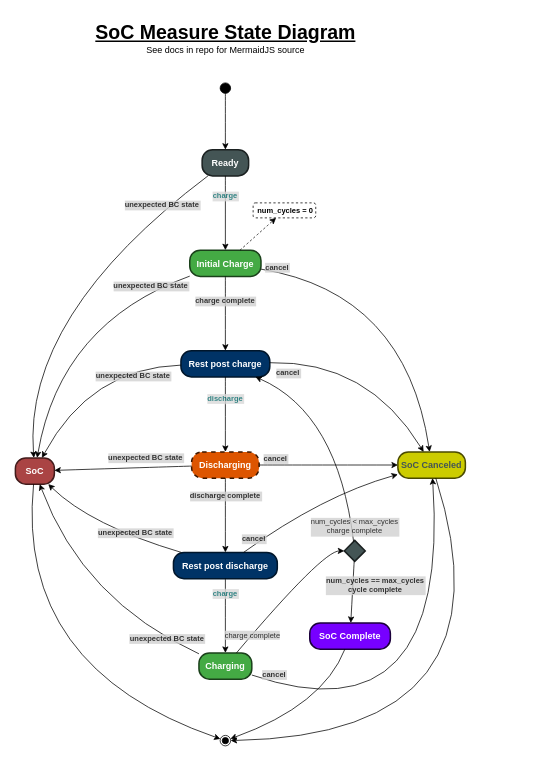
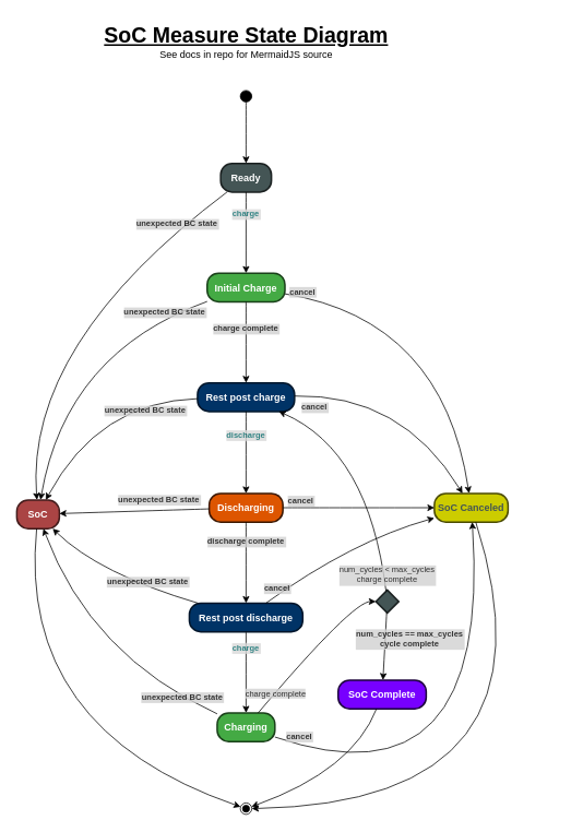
  <mxCell id="0" />
  <mxCell id="1" parent="0" />
  <mxCell id="2" value="&lt;div&gt;&lt;b&gt;&lt;font style=&quot;font-size: 26px;&quot;&gt;&lt;u&gt;SoC Measure State Diagram&lt;/u&gt;&lt;/font&gt;&lt;/b&gt;&lt;/div&gt;&lt;div&gt;See docs in repo for MermaidJS source&lt;br&gt;&lt;/div&gt;" style="text;html=1;align=center;verticalAlign=middle;whiteSpace=wrap;rounded=0;fontStyle=0" parent="1" vertex="1"><mxGeometry x="102.5" y="20" width="395" height="60" as="geometry" /></mxCell>
  <mxCell id="3" value="Ready" style="rounded=1;arcSize=40;strokeWidth=2;fontColor=#FFFFFF;fillColor=#445555;strokeColor=#1B2121;fontStyle=1" parent="1" vertex="1"><mxGeometry x="269" y="199" width="62" height="35" as="geometry" /></mxCell>
  <mxCell id="4" value="Initial Charge" style="rounded=1;arcSize=40;strokeWidth=2;fillColor=#44AA44;strokeColor=#1A401A;fontStyle=1;fontColor=#FFFFFF;" parent="1" vertex="1"><mxGeometry x="252.5" y="333" width="95" height="35" as="geometry" /></mxCell>
- <mxCell id="5" value="num_cycles = 0" style="align=left;spacingLeft=4;rounded=1;dashed=1;fontStyle=1;fontSize=10;" parent="1" vertex="1"><mxGeometry x="337" y="270" width="83.5" height="20" as="geometry" /></mxCell>
  <mxCell id="6" value="Charging" style="rounded=1;arcSize=40;strokeWidth=2;fillColor=#44AA44;strokeColor=#1A401A;fontStyle=1;fontColor=#FFFFFF;" parent="1" vertex="1"><mxGeometry x="264.75" y="870" width="70.5" height="35" as="geometry" /></mxCell>
  <mxCell id="7" value="Rest post charge" style="rounded=1;arcSize=40;strokeWidth=2;fillColor=#003366;strokeColor=#00162B;fontStyle=1;fontColor=#FFFFFF;" parent="1" vertex="1"><mxGeometry x="240.75" y="467" width="118.5" height="35" as="geometry" /></mxCell>
- <mxCell id="8" value="Discharging" style="rounded=1;arcSize=40;strokeWidth=2;fillColor=#DD5500;strokeColor=#3B1700;fontStyle=1;fontColor=#FFFFFF;dashed=1;" parent="1" vertex="1"><mxGeometry x="255" y="602" width="90" height="35" as="geometry" /></mxCell>
+ <mxCell id="8" value="Discharging" style="rounded=1;arcSize=40;strokeWidth=2;fillColor=#DD5500;strokeColor=#3B1700;fontStyle=1;fontColor=#FFFFFF;" parent="1" vertex="1"><mxGeometry x="255" y="602" width="90" height="35" as="geometry" /></mxCell>
  <mxCell id="9" value="Rest post discharge" style="rounded=1;arcSize=40;strokeWidth=2;fillColor=#003366;strokeColor=#00162B;fontStyle=1;fontColor=#FFFFFF;" parent="1" vertex="1"><mxGeometry x="230.75" y="736" width="138.5" height="35" as="geometry" /></mxCell>
  <mxCell id="10" value="SoC Complete" style="rounded=1;arcSize=40;strokeWidth=2;fontColor=#FFFFFF;fillColor=#7700FF;strokeColor=#1B003B;fontStyle=1" parent="1" vertex="1"><mxGeometry x="412.5" y="830" width="107.5" height="35" as="geometry" /></mxCell>
  <mxCell id="11" value="SoC Canceled" style="rounded=1;arcSize=40;strokeWidth=2;fillColor=#CCCC00;strokeColor=#4A4A00;fontStyle=1;fontColor=#445555;" parent="1" vertex="1"><mxGeometry x="530" y="602" width="90" height="35" as="geometry" /></mxCell>
  <mxCell id="12" value="SoC" style="rounded=1;arcSize=40;strokeWidth=2;fillColor=#AA4444;gradientColor=none;strokeColor=#421B1B;fontStyle=1;fontColor=#FFFFFF;" parent="1" vertex="1"><mxGeometry x="20" y="610" width="52" height="35" as="geometry" /></mxCell>
  <mxCell id="13" value="" style="ellipse;fillColor=strokeColor;" parent="1" vertex="1"><mxGeometry x="293" y="110" width="14" height="14" as="geometry" /></mxCell>
  <mxCell id="14" value="" style="ellipse;shape=endState;fillColor=strokeColor;" parent="1" vertex="1"><mxGeometry x="293" y="980" width="14" height="14" as="geometry" /></mxCell>
  <mxCell id="15" value="" style="rhombus;strokeWidth=2;whiteSpace=wrap;fillColor=#445555;strokeColor=#1B2121;" parent="1" vertex="1"><mxGeometry x="458.5" y="720" width="28" height="28" as="geometry" /></mxCell>
- <mxCell id="16" value="" style="curved=1;dashed=1;startArrow=none;;rounded=0;" parent="1" source="4" target="5" edge="1"><mxGeometry relative="1" as="geometry"><Array as="points" /></mxGeometry></mxCell>
  <mxCell id="17" value="" style="curved=1;startArrow=none;;rounded=0;" parent="1" source="13" target="3" edge="1"><mxGeometry relative="1" as="geometry"><Array as="points" /></mxGeometry></mxCell>
  <mxCell id="18" value="unexpected BC state" style="curved=1;startArrow=none;;rounded=0;labelBackgroundColor=#D1D1D1;textShadow=0;fontSize=10;textOpacity=80;fontStyle=1" parent="1" source="4" target="12" edge="1"><mxGeometry x="-0.712" y="-6" relative="1" as="geometry"><Array as="points"><mxPoint x="80" y="430" /></Array><mxPoint as="offset" /></mxGeometry></mxCell>
  <mxCell id="19" value="unexpected BC state" style="curved=1;startArrow=none;;rounded=0;labelBackgroundColor=#D1D1D1;textShadow=0;fontSize=10;textOpacity=80;fontStyle=1" parent="1" source="6" target="12" edge="1"><mxGeometry x="-0.72" y="-1" relative="1" as="geometry"><Array as="points"><mxPoint x="110" y="800" /></Array><mxPoint as="offset" /></mxGeometry></mxCell>
  <mxCell id="20" value="unexpected BC state" style="curved=1;startArrow=none;;rounded=0;labelBackgroundColor=#D1D1D1;textShadow=0;fontSize=10;textOpacity=80;fontStyle=1" parent="1" source="8" target="12" edge="1"><mxGeometry x="-0.33" y="-13" relative="1" as="geometry"><mxPoint as="offset" /></mxGeometry></mxCell>
  <mxCell id="21" value="unexpected BC state" style="curved=1;startArrow=none;;rounded=0;labelBackgroundColor=#D1D1D1;textShadow=0;fontSize=10;textOpacity=80;fontStyle=1" parent="1" source="7" target="12" edge="1"><mxGeometry x="-0.501" y="12" relative="1" as="geometry"><Array as="points"><mxPoint x="120" y="490" /></Array><mxPoint as="offset" /></mxGeometry></mxCell>
  <mxCell id="22" value="unexpected BC state" style="curved=1;startArrow=none;;rounded=0;labelBackgroundColor=#D1D1D1;textShadow=0;fontSize=10;textOpacity=80;fontStyle=1" parent="1" source="9" target="12" edge="1"><mxGeometry x="-0.356" y="-8" relative="1" as="geometry"><Array as="points"><mxPoint x="120" y="700" /></Array><mxPoint as="offset" /></mxGeometry></mxCell>
  <mxCell id="23" value="cancel" style="curved=1;startArrow=none;;rounded=0;labelBackgroundColor=#D1D1D1;textShadow=0;fontSize=10;textOpacity=80;fontStyle=1" parent="1" source="4" target="11" edge="1"><mxGeometry x="-0.896" y="6" relative="1" as="geometry"><Array as="points"><mxPoint x="540" y="390" /></Array><mxPoint as="offset" /></mxGeometry></mxCell>
  <mxCell id="24" value="cancel" style="curved=1;startArrow=none;;rounded=0;labelBackgroundColor=#D1D1D1;textShadow=0;fontSize=10;textOpacity=80;fontStyle=1" parent="1" source="6" target="11" edge="1"><mxGeometry x="-0.913" y="11" relative="1" as="geometry"><Array as="points"><mxPoint x="600" y="990" /></Array><mxPoint as="offset" /></mxGeometry></mxCell>
  <mxCell id="25" value="cancel" style="curved=1;startArrow=none;;rounded=0;labelBackgroundColor=#D1D1D1;textShadow=0;fontSize=10;textOpacity=80;fontStyle=1" parent="1" source="8" target="11" edge="1"><mxGeometry x="-0.76" y="10" relative="1" as="geometry"><mxPoint y="1" as="offset" /></mxGeometry></mxCell>
  <mxCell id="26" value="cancel" style="curved=1;startArrow=none;;rounded=0;labelBackgroundColor=#D1D1D1;textShadow=0;fontSize=10;textOpacity=80;fontStyle=1" parent="1" source="7" target="11" edge="1"><mxGeometry x="-0.828" y="-14" relative="1" as="geometry"><Array as="points"><mxPoint x="490" y="480" /></Array><mxPoint as="offset" /></mxGeometry></mxCell>
  <mxCell id="27" value="cancel" style="curved=1;startArrow=none;;rounded=0;labelBackgroundColor=#D1D1D1;textShadow=0;fontSize=10;textOpacity=80;fontStyle=1" parent="1" source="9" target="11" edge="1"><mxGeometry x="-0.808" y="7" relative="1" as="geometry"><Array as="points"><mxPoint x="430" y="660" /></Array><mxPoint as="offset" /></mxGeometry></mxCell>
  <mxCell id="28" value="" style="curved=1;startArrow=none;;rounded=0;fontStyle=1" parent="1" source="12" target="14" edge="1"><mxGeometry relative="1" as="geometry"><Array as="points"><mxPoint x="20" y="890" /></Array></mxGeometry></mxCell>
  <mxCell id="29" value="charge" style="curved=1;startArrow=none;;rounded=0;labelBackgroundColor=#D9D9D9;textShadow=0;fontSize=10;textOpacity=80;fontColor=#006666;fontStyle=1" parent="1" source="3" target="4" edge="1"><mxGeometry x="-0.475" relative="1" as="geometry"><mxPoint as="offset" /></mxGeometry></mxCell>
  <mxCell id="30" value="charge complete" style="curved=1;startArrow=none;;rounded=0;labelBackgroundColor=#D1D1D1;textShadow=0;fontSize=10;textOpacity=80;fontStyle=1" parent="1" source="4" target="7" edge="1"><mxGeometry x="-0.353" relative="1" as="geometry"><mxPoint as="offset" /></mxGeometry></mxCell>
  <mxCell id="31" value="discharge" style="curved=1;startArrow=none;;rounded=0;labelBackgroundColor=#D9D9D9;textShadow=0;fontSize=10;textOpacity=80;fontColor=#006666;fontStyle=1" parent="1" source="7" target="8" edge="1"><mxGeometry x="-0.44" relative="1" as="geometry"><mxPoint as="offset" /></mxGeometry></mxCell>
  <mxCell id="32" value="discharge complete" style="curved=1;startArrow=none;;rounded=0;labelBackgroundColor=#D1D1D1;textShadow=0;fontSize=10;textOpacity=80;fontStyle=1" parent="1" source="8" target="9" edge="1"><mxGeometry x="-0.535" relative="1" as="geometry"><mxPoint as="offset" /></mxGeometry></mxCell>
  <mxCell id="33" value="charge" style="curved=1;startArrow=none;;rounded=0;labelBackgroundColor=#D9D9D9;textShadow=0;fontSize=10;textOpacity=80;fontColor=#006666;fontStyle=1" parent="1" source="9" target="6" edge="1"><mxGeometry x="-0.616" relative="1" as="geometry"><mxPoint as="offset" /></mxGeometry></mxCell>
  <mxCell id="34" value="" style="curved=1;startArrow=none;;rounded=0;" parent="1" source="6" target="15" edge="1"><mxGeometry relative="1" as="geometry"><Array as="points"><mxPoint x="430" y="734" /></Array></mxGeometry></mxCell>
  <mxCell id="35" value="charge complete" style="edgeLabel;html=1;align=center;verticalAlign=middle;resizable=0;points=[];labelBackgroundColor=#D1D1D1;fontSize=10;textOpacity=80;" vertex="1" connectable="0" parent="34"><mxGeometry x="-0.69" relative="1" as="geometry"><mxPoint as="offset" /></mxGeometry></mxCell>
  <mxCell id="36" value="num_cycles &lt; max_cycles&#10;charge complete" style="curved=1;startArrow=none;;rounded=0;labelBackgroundColor=#D1D1D1;textShadow=0;fontSize=10;textOpacity=80;" parent="1" source="15" target="7" edge="1"><mxGeometry x="-0.864" y="-4" relative="1" as="geometry"><Array as="points"><mxPoint x="450" y="550" /></Array><mxPoint as="offset" /></mxGeometry></mxCell>
  <mxCell id="37" value="num_cycles == max_cycles&#10;cycle complete" style="curved=1;startArrow=none;;rounded=0;labelBackgroundColor=#D1D1D1;textShadow=0;fontSize=10;textOpacity=80;fontStyle=1" parent="1" source="15" target="10" edge="1"><mxGeometry x="-0.249" y="30" relative="1" as="geometry"><Array as="points" /><mxPoint as="offset" /></mxGeometry></mxCell>
  <mxCell id="38" value="" style="curved=1;startArrow=none;;rounded=0;fontStyle=1" parent="1" source="10" target="14" edge="1"><mxGeometry relative="1" as="geometry"><Array as="points"><mxPoint x="430" y="940" /></Array></mxGeometry></mxCell>
  <mxCell id="39" value="" style="curved=1;startArrow=none;;rounded=0;" parent="1" source="11" target="14" edge="1"><mxGeometry relative="1" as="geometry"><Array as="points"><mxPoint x="690" y="980" /></Array></mxGeometry></mxCell>
  <mxCell id="40" value="unexpected BC state" style="curved=1;startArrow=none;;rounded=0;labelBackgroundColor=#D1D1D1;textShadow=0;fontSize=10;textOpacity=80;fontStyle=1" edge="1" parent="1" source="3" target="12"><mxGeometry x="-0.712" y="-6" relative="1" as="geometry"><Array as="points"><mxPoint x="30" y="420" /></Array><mxPoint x="263" y="378" as="sourcePoint" /><mxPoint x="59" y="620" as="targetPoint" /><mxPoint as="offset" /></mxGeometry></mxCell>
